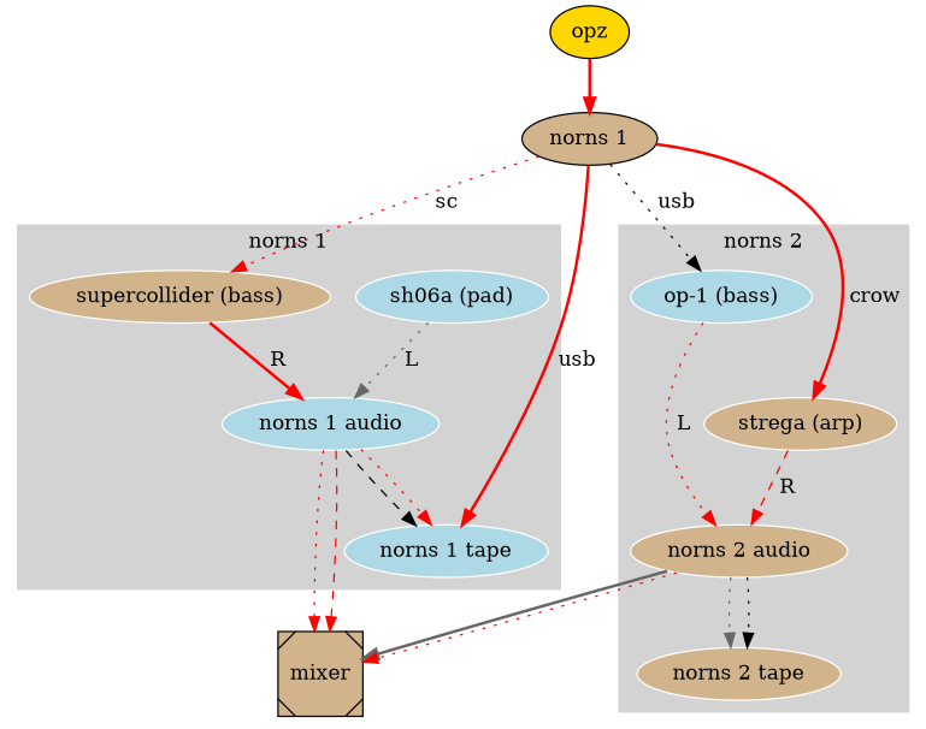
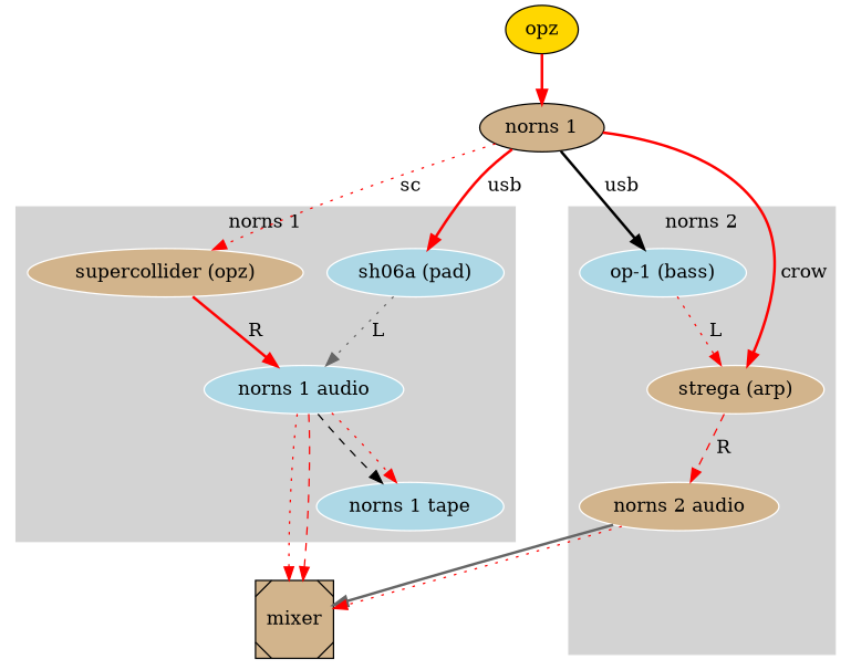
  digraph {
    node [color=white fillcolor=tan style=filled]
    edge [color=red style=dotted]
    n1 [fillcolor=lightblue label="sh06a (pad)"]
    "norns 1 audio" [fillcolor=lightblue]
    "norns 1 tape" [fillcolor=lightblue]
-   "supercollider (bass)"
+   "supercollider (bass)" [label="supercollider (opz)"]
    n5 [fillcolor=lightblue label="op-1 (bass)"]
    "norns 2 audio"
-   "norns 2 tape"
    "strega (arp)"
    mixer [shape=Msquare color=""]
    "norns 1" [color=""]
    opz [fillcolor=gold color=""]
    subgraph cluster_1 {
      color=lightgrey
      label="norns 1"
      style=filled
      n1
      "norns 1 audio"
      "norns 1 tape"
      "supercollider (bass)"
    }
    subgraph cluster_2 {
      color=lightgrey
      label="norns 2"
      style=filled
      n5
      "norns 2 audio"
-     "norns 2 tape"
      "strega (arp)"
    }
    n1 -> "norns 1 audio" [color=gray40 label=" L"]
    "norns 1 audio" -> "norns 1 tape" [color=black style=dashed]
    "norns 1 audio" -> "norns 1 tape"
    "norns 1 audio" -> mixer
    "norns 1 audio" -> mixer [style=dashed]
    "supercollider (bass)" -> "norns 1 audio" [label=" R" style=bold]
-   n5 -> "norns 2 audio" [label=" L"]
-   "norns 2 audio" -> "norns 2 tape" [color=gray40]
-   "norns 2 audio" -> "norns 2 tape" [color=black]
+   n5 -> "strega (arp)" [label=" L"]
    "norns 2 audio" -> mixer [color=gray40 style=bold]
    "norns 2 audio" -> mixer
    "strega (arp)" -> "norns 2 audio" [label=" R" style=dashed]
-   "norns 1" -> "norns 1 tape" [label=" usb" style=bold]
+   "norns 1" -> n1 [label=" usb" style=bold]
    "norns 1" -> "supercollider (bass)" [label=" sc"]
-   "norns 1" -> n5 [color=black label=" usb"]
+   "norns 1" -> n5 [color=black label=" usb" style=bold]
    "norns 1" -> "strega (arp)" [label=" crow" style=bold]
    opz -> "norns 1" [style=bold]
  }
